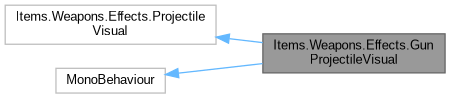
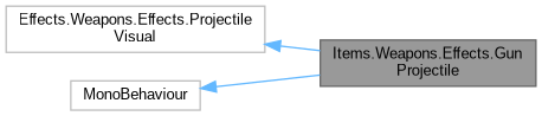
  digraph {
    fontname="Liberation Sans"
    rankdir=LR
    node [color=grey75 fillcolor=white fontname="Liberation Sans" fontsize=10 shape=box style=filled]
    edge [color=steelblue1 dir=back fontname="Liberation Sans" fontsize=10 labelfontname=Helvetica labelfontsize=10 style=solid]
-   n1 [color=gray40 fillcolor=grey60 fontcolor=black height=0.2 label="Items.Weapons.Effects.Gun\lProjectileVisual" width=0.4]
-   n2 [height=0.2 label="Items.Weapons.Effects.Projectile\lVisual" width=0.4]
+   n1 [color=gray40 fillcolor=grey60 fontcolor=black height=0.2 label="Items.Weapons.Effects.Gun\lProjectile" width=0.4]
+   n2 [height=0.2 label="Effects.Weapons.Effects.Projectile\lVisual" width=0.4]
    n3 [height=0.2 label=MonoBehaviour width=0.4]
    n2 -> n1
    n3 -> n1
  }
